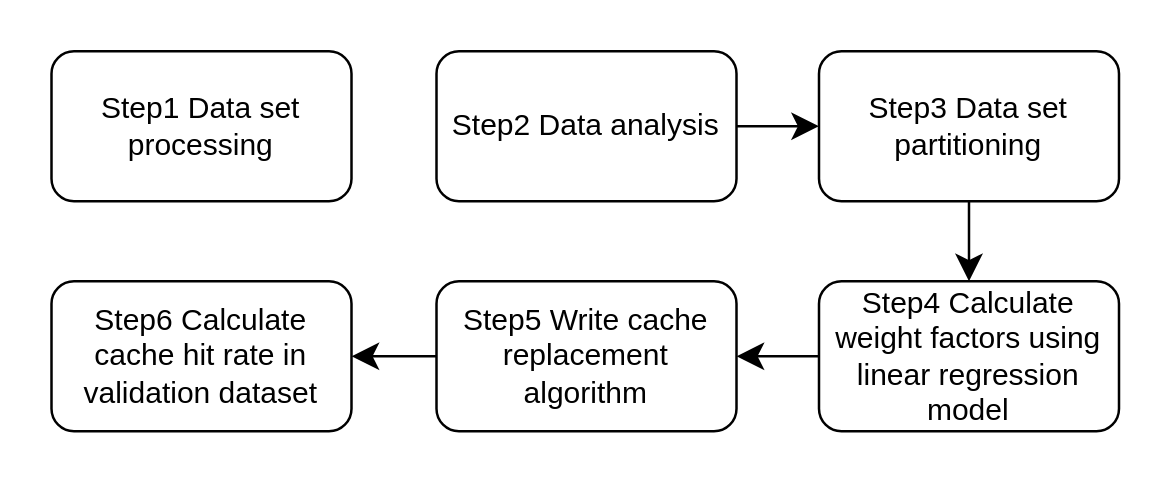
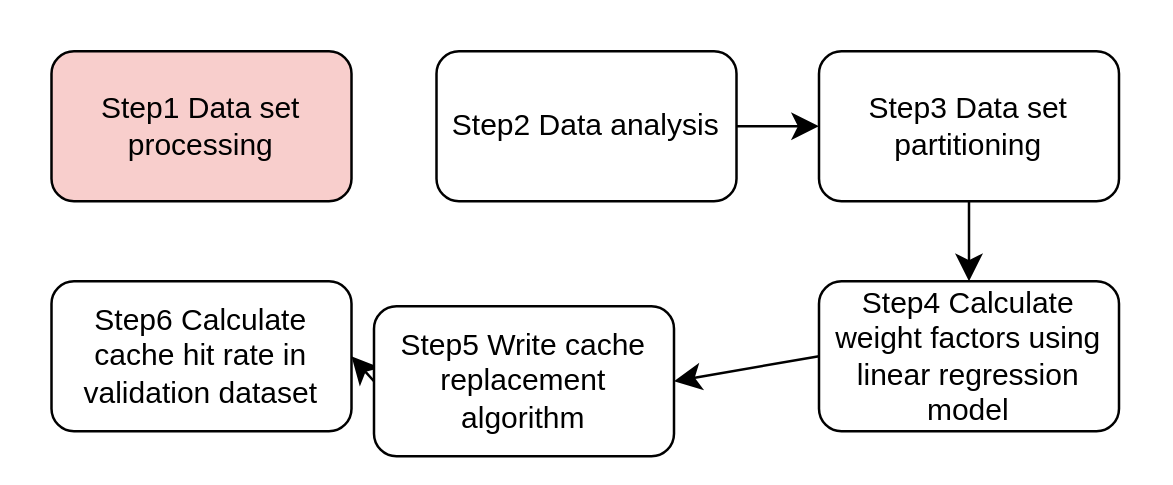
  <mxCell id="0" />
  <mxCell id="1" parent="0" />
- <mxCell id="2" value="Step1 Data set processing" style="rounded=1;whiteSpace=wrap;html=1;" vertex="1" parent="1"><mxGeometry x="20" y="20" width="120" height="60" as="geometry" /></mxCell>
+ <mxCell id="2" value="Step1 Data set processing" style="rounded=1;whiteSpace=wrap;html=1;fillColor=#f8cecc;" vertex="1" parent="1"><mxGeometry x="20" y="20" width="120" height="60" as="geometry" /></mxCell>
  <mxCell id="3" style="edgeStyle=none;curved=1;rounded=0;orthogonalLoop=1;jettySize=auto;html=1;exitX=1;exitY=0.5;exitDx=0;exitDy=0;entryX=0;entryY=0.5;entryDx=0;entryDy=0;fontSize=12;startSize=8;endSize=8;" edge="1" parent="1" source="4" target="6"><mxGeometry relative="1" as="geometry" /></mxCell>
  <mxCell id="4" value="Step2 Data analysis" style="rounded=1;whiteSpace=wrap;html=1;" vertex="1" parent="1"><mxGeometry x="174" y="20" width="120" height="60" as="geometry" /></mxCell>
  <mxCell id="5" style="edgeStyle=none;curved=1;rounded=0;orthogonalLoop=1;jettySize=auto;html=1;exitX=0.5;exitY=1;exitDx=0;exitDy=0;entryX=0.5;entryY=0;entryDx=0;entryDy=0;fontSize=12;startSize=8;endSize=8;" edge="1" parent="1" source="6" target="8"><mxGeometry relative="1" as="geometry" /></mxCell>
  <mxCell id="6" value="Step3 Data set partitioning" style="rounded=1;whiteSpace=wrap;html=1;" vertex="1" parent="1"><mxGeometry x="327" y="20" width="120" height="60" as="geometry" /></mxCell>
  <mxCell id="7" style="edgeStyle=none;curved=1;rounded=0;orthogonalLoop=1;jettySize=auto;html=1;exitX=0;exitY=0.5;exitDx=0;exitDy=0;entryX=1;entryY=0.5;entryDx=0;entryDy=0;fontSize=12;startSize=8;endSize=8;" edge="1" parent="1" source="8" target="10"><mxGeometry relative="1" as="geometry" /></mxCell>
  <mxCell id="8" value="Step4 Calculate weight factors using linear regression model" style="rounded=1;whiteSpace=wrap;html=1;" vertex="1" parent="1"><mxGeometry x="327" y="112" width="120" height="60" as="geometry" /></mxCell>
  <mxCell id="9" style="edgeStyle=none;curved=1;rounded=0;orthogonalLoop=1;jettySize=auto;html=1;exitX=0;exitY=0.5;exitDx=0;exitDy=0;entryX=1;entryY=0.5;entryDx=0;entryDy=0;fontSize=12;startSize=8;endSize=8;" edge="1" parent="1" source="10" target="11"><mxGeometry relative="1" as="geometry" /></mxCell>
- <mxCell id="10" value="Step5 Write cache replacement algorithm" style="rounded=1;whiteSpace=wrap;html=1;" vertex="1" parent="1"><mxGeometry x="174" y="112" width="120" height="60" as="geometry" /></mxCell>
+ <mxCell id="10" value="Step5 Write cache replacement algorithm" style="rounded=1;whiteSpace=wrap;html=1;" vertex="1" parent="1"><mxGeometry x="149" y="122" width="120" height="60" as="geometry" /></mxCell>
  <mxCell id="11" value="Step6 Calculate cache hit rate in validation dataset" style="rounded=1;whiteSpace=wrap;html=1;" vertex="1" parent="1"><mxGeometry x="20" y="112" width="120" height="60" as="geometry" /></mxCell>
